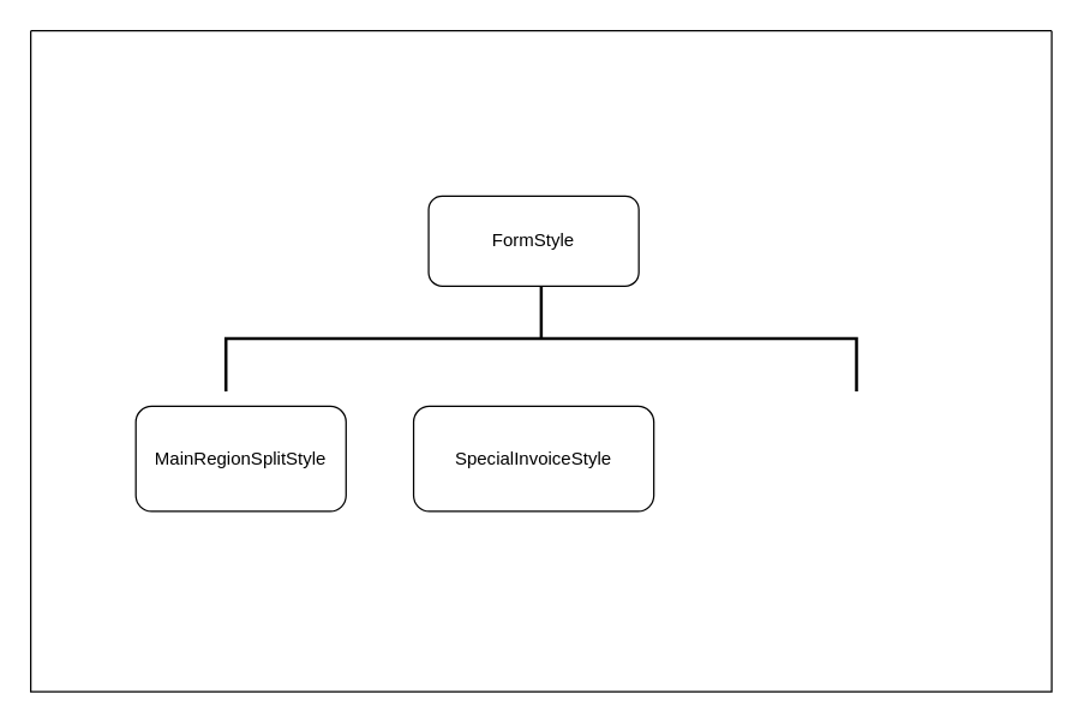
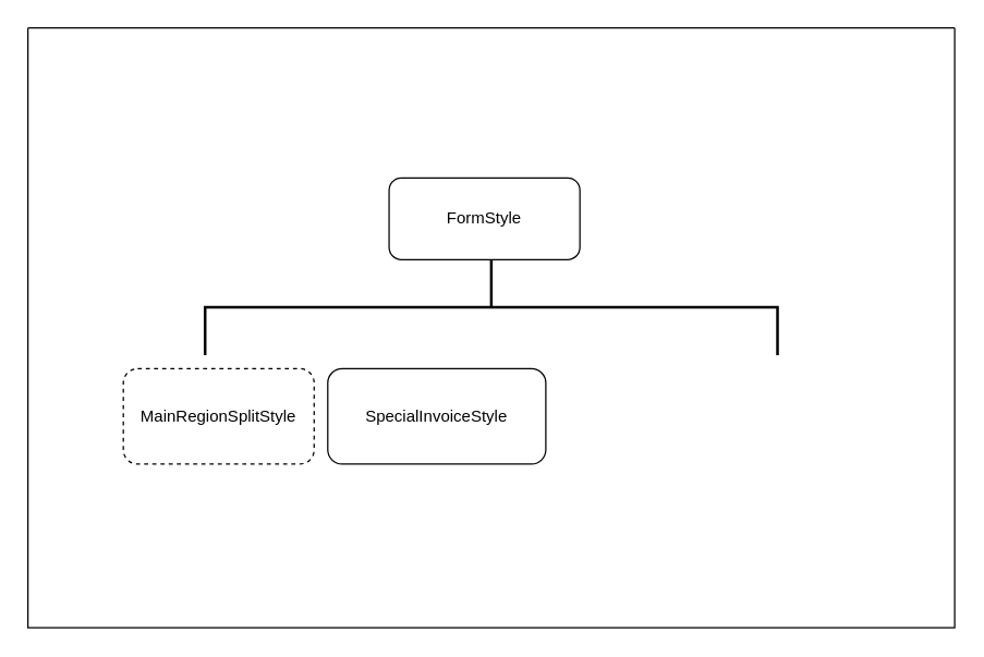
  <mxCell id="0" />
  <mxCell id="1" parent="0" />
  <mxCell id="2" value="" style="swimlane;startSize=0;" vertex="1" parent="1"><mxGeometry x="20" y="20" width="680" height="440" as="geometry" /></mxCell>
  <mxCell id="3" value="FormStyle" style="rounded=1;whiteSpace=wrap;html=1;" vertex="1" parent="2"><mxGeometry x="265" y="110" width="140" height="60" as="geometry" /></mxCell>
- <mxCell id="4" value="MainRegionSplitStyle" style="rounded=1;whiteSpace=wrap;html=1;" vertex="1" parent="2"><mxGeometry x="70" y="250" width="140" height="70" as="geometry" /></mxCell>
- <mxCell id="5" value="SpecialInvoiceStyle" style="rounded=1;whiteSpace=wrap;html=1;" vertex="1" parent="2"><mxGeometry x="255" y="250" width="160" height="70" as="geometry" /></mxCell>
+ <mxCell id="4" value="MainRegionSplitStyle" style="rounded=1;whiteSpace=wrap;html=1;dashed=1;" vertex="1" parent="2"><mxGeometry x="70" y="250" width="140" height="70" as="geometry" /></mxCell>
+ <mxCell id="5" value="SpecialInvoiceStyle" style="rounded=1;whiteSpace=wrap;html=1;" vertex="1" parent="2"><mxGeometry x="220" y="250" width="160" height="70" as="geometry" /></mxCell>
  <mxCell id="6" value="" style="strokeWidth=2;html=1;shape=mxgraph.flowchart.annotation_2;align=left;labelPosition=right;pointerEvents=1;direction=south;" vertex="1" parent="2"><mxGeometry x="130" y="170" width="420" height="70" as="geometry" /></mxCell>
